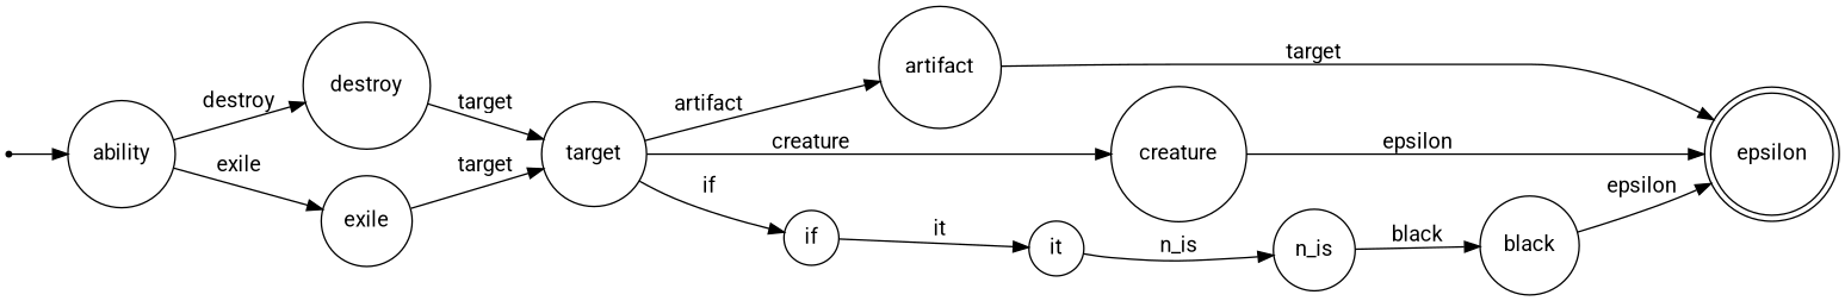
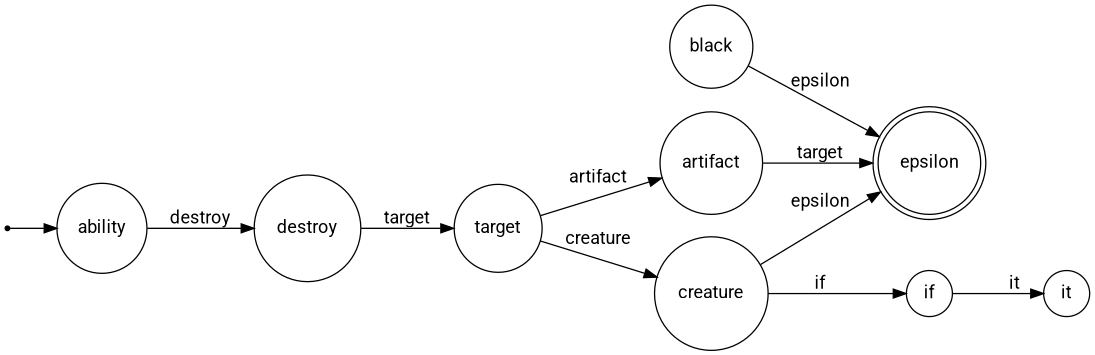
  digraph {
    fontname=Roboto
    rankdir=LR
    node [fontname=Roboto shape=circle]
    edge [fontname=Roboto]
    point [shape=point]
    ability
    destroy
-   exile
    epsilon [shape=doublecircle]
    target
    artifact
    creature
    black
    if
    it
-   n_is
    point -> ability
    ability -> destroy [label=destroy]
-   ability -> exile [label=exile]
    destroy -> target [label=target]
-   exile -> target [label=target]
    target -> artifact [label=artifact]
    target -> creature [label=creature]
    artifact -> epsilon [label=target]
    creature -> epsilon [label=epsilon]
-   target -> if [label=if]
+   creature -> if [label=if]
    black -> epsilon [label=epsilon]
    if -> it [label=it]
-   it -> n_is [label=n_is]
-   n_is -> black [label=black]
  }
